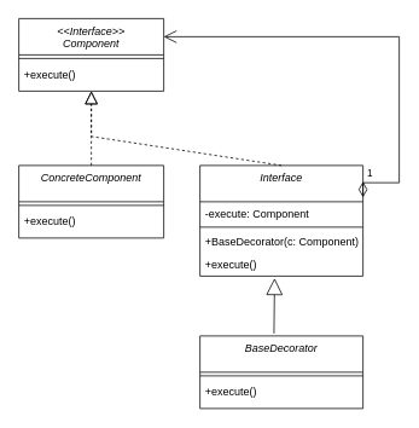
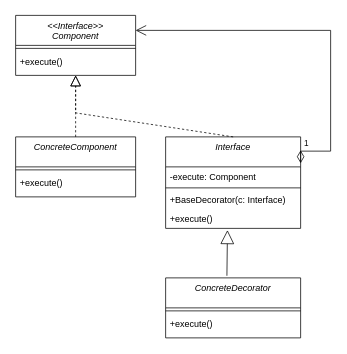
  <mxCell id="0" />
  <mxCell id="1" parent="0" />
  <mxCell id="2" value="&lt;&lt;Interface&gt;&gt;&#10;Component&#10;" style="swimlane;fontStyle=2;align=center;verticalAlign=top;childLayout=stackLayout;horizontal=1;startSize=40;horizontalStack=0;resizeParent=1;resizeLast=0;collapsible=1;marginBottom=0;rounded=0;shadow=0;strokeWidth=1;" parent="1" vertex="1"><mxGeometry x="20" y="20" width="160" height="80" as="geometry"><mxRectangle x="230" y="140" width="160" height="26" as="alternateBounds" /></mxGeometry></mxCell>
  <mxCell id="3" value="" style="line;html=1;strokeWidth=1;align=left;verticalAlign=middle;spacingTop=-1;spacingLeft=3;spacingRight=3;rotatable=0;labelPosition=right;points=[];portConstraint=eastwest;" parent="2" vertex="1"><mxGeometry y="40" width="160" height="8" as="geometry" /></mxCell>
  <mxCell id="4" value="+execute()" style="text;align=left;verticalAlign=top;spacingLeft=4;spacingRight=4;overflow=hidden;rotatable=0;points=[[0,0.5],[1,0.5]];portConstraint=eastwest;" parent="2" vertex="1"><mxGeometry y="48" width="160" height="26" as="geometry" /></mxCell>
  <mxCell id="5" value="ConcreteComponent&#10;" style="swimlane;fontStyle=2;align=center;verticalAlign=top;childLayout=stackLayout;horizontal=1;startSize=40;horizontalStack=0;resizeParent=1;resizeLast=0;collapsible=1;marginBottom=0;rounded=0;shadow=0;strokeWidth=1;" vertex="1" parent="1"><mxGeometry x="20" y="182" width="160" height="80" as="geometry"><mxRectangle x="230" y="140" width="160" height="26" as="alternateBounds" /></mxGeometry></mxCell>
  <mxCell id="6" value="" style="line;html=1;strokeWidth=1;align=left;verticalAlign=middle;spacingTop=-1;spacingLeft=3;spacingRight=3;rotatable=0;labelPosition=right;points=[];portConstraint=eastwest;" vertex="1" parent="5"><mxGeometry y="40" width="160" height="8" as="geometry" /></mxCell>
  <mxCell id="7" value="+execute()" style="text;align=left;verticalAlign=top;spacingLeft=4;spacingRight=4;overflow=hidden;rotatable=0;points=[[0,0.5],[1,0.5]];portConstraint=eastwest;" vertex="1" parent="5"><mxGeometry y="48" width="160" height="26" as="geometry" /></mxCell>
  <mxCell id="8" value="" style="endArrow=block;dashed=1;endFill=0;endSize=12;html=1;rounded=0;entryX=0.5;entryY=1;entryDx=0;entryDy=0;" edge="1" parent="1" source="5" target="2"><mxGeometry width="160" relative="1" as="geometry"><mxPoint x="50" y="150" as="sourcePoint" /><mxPoint x="210" y="150" as="targetPoint" /></mxGeometry></mxCell>
  <mxCell id="9" value="Interface" style="swimlane;fontStyle=2;align=center;verticalAlign=top;childLayout=stackLayout;horizontal=1;startSize=40;horizontalStack=0;resizeParent=1;resizeLast=0;collapsible=1;marginBottom=0;rounded=0;shadow=0;strokeWidth=1;" vertex="1" parent="1"><mxGeometry x="220" y="182" width="180" height="122" as="geometry"><mxRectangle x="230" y="140" width="160" height="26" as="alternateBounds" /></mxGeometry></mxCell>
  <mxCell id="10" value="-execute: Component" style="text;align=left;verticalAlign=top;spacingLeft=4;spacingRight=4;overflow=hidden;rotatable=0;points=[[0,0.5],[1,0.5]];portConstraint=eastwest;" vertex="1" parent="9"><mxGeometry y="40" width="180" height="26" as="geometry" /></mxCell>
  <mxCell id="11" value="" style="line;html=1;strokeWidth=1;align=left;verticalAlign=middle;spacingTop=-1;spacingLeft=3;spacingRight=3;rotatable=0;labelPosition=right;points=[];portConstraint=eastwest;" vertex="1" parent="9"><mxGeometry y="66" width="180" height="4" as="geometry" /></mxCell>
- <mxCell id="12" value="+BaseDecorator(c: Component)" style="text;align=left;verticalAlign=top;spacingLeft=4;spacingRight=4;overflow=hidden;rotatable=0;points=[[0,0.5],[1,0.5]];portConstraint=eastwest;" vertex="1" parent="9"><mxGeometry y="70" width="180" height="26" as="geometry" /></mxCell>
+ <mxCell id="12" value="+BaseDecorator(c: Interface)" style="text;align=left;verticalAlign=top;spacingLeft=4;spacingRight=4;overflow=hidden;rotatable=0;points=[[0,0.5],[1,0.5]];portConstraint=eastwest;" vertex="1" parent="9"><mxGeometry y="70" width="180" height="26" as="geometry" /></mxCell>
  <mxCell id="13" value="+execute()" style="text;align=left;verticalAlign=top;spacingLeft=4;spacingRight=4;overflow=hidden;rotatable=0;points=[[0,0.5],[1,0.5]];portConstraint=eastwest;" vertex="1" parent="9"><mxGeometry y="96" width="180" height="26" as="geometry" /></mxCell>
  <mxCell id="14" value="" style="endArrow=block;dashed=1;endFill=0;endSize=12;html=1;rounded=0;exitX=0.5;exitY=0;exitDx=0;exitDy=0;" edge="1" parent="1" source="9"><mxGeometry width="160" relative="1" as="geometry"><mxPoint x="320" y="120" as="sourcePoint" /><mxPoint x="100" y="100" as="targetPoint" /><Array as="points"><mxPoint x="100" y="150" /></Array></mxGeometry></mxCell>
- <mxCell id="15" value="BaseDecorator" style="swimlane;fontStyle=2;align=center;verticalAlign=top;childLayout=stackLayout;horizontal=1;startSize=40;horizontalStack=0;resizeParent=1;resizeLast=0;collapsible=1;marginBottom=0;rounded=0;shadow=0;strokeWidth=1;" vertex="1" parent="1"><mxGeometry x="220" y="370" width="180" height="80" as="geometry"><mxRectangle x="230" y="140" width="160" height="26" as="alternateBounds" /></mxGeometry></mxCell>
+ <mxCell id="15" value="ConcreteDecorator" style="swimlane;fontStyle=2;align=center;verticalAlign=top;childLayout=stackLayout;horizontal=1;startSize=40;horizontalStack=0;resizeParent=1;resizeLast=0;collapsible=1;marginBottom=0;rounded=0;shadow=0;strokeWidth=1;" vertex="1" parent="1"><mxGeometry x="220" y="370" width="180" height="80" as="geometry"><mxRectangle x="230" y="140" width="160" height="26" as="alternateBounds" /></mxGeometry></mxCell>
  <mxCell id="16" value="" style="line;html=1;strokeWidth=1;align=left;verticalAlign=middle;spacingTop=-1;spacingLeft=3;spacingRight=3;rotatable=0;labelPosition=right;points=[];portConstraint=eastwest;" vertex="1" parent="15"><mxGeometry y="40" width="180" height="8" as="geometry" /></mxCell>
  <mxCell id="17" value="+execute()" style="text;align=left;verticalAlign=top;spacingLeft=4;spacingRight=4;overflow=hidden;rotatable=0;points=[[0,0.5],[1,0.5]];portConstraint=eastwest;" vertex="1" parent="15"><mxGeometry y="48" width="180" height="26" as="geometry" /></mxCell>
  <mxCell id="18" value="" style="endArrow=block;endSize=16;endFill=0;html=1;rounded=0;entryX=0.458;entryY=1.09;entryDx=0;entryDy=0;entryPerimeter=0;exitX=0.454;exitY=-0.035;exitDx=0;exitDy=0;exitPerimeter=0;" edge="1" parent="1" source="15" target="13"><mxGeometry width="160" relative="1" as="geometry"><mxPoint x="214" y="540" as="sourcePoint" /><mxPoint x="374" y="540" as="targetPoint" /></mxGeometry></mxCell>
  <mxCell id="19" value="1" style="endArrow=open;html=1;endSize=12;startArrow=diamondThin;startSize=14;startFill=0;edgeStyle=orthogonalEdgeStyle;align=left;verticalAlign=bottom;rounded=0;entryX=1;entryY=0.25;entryDx=0;entryDy=0;" edge="1" parent="1" target="2"><mxGeometry x="-1" y="3" relative="1" as="geometry"><mxPoint x="400" y="200" as="sourcePoint" /><mxPoint x="520" y="30" as="targetPoint" /><Array as="points"><mxPoint x="400" y="201" /><mxPoint x="440" y="201" /><mxPoint x="440" y="40" /></Array></mxGeometry></mxCell>
